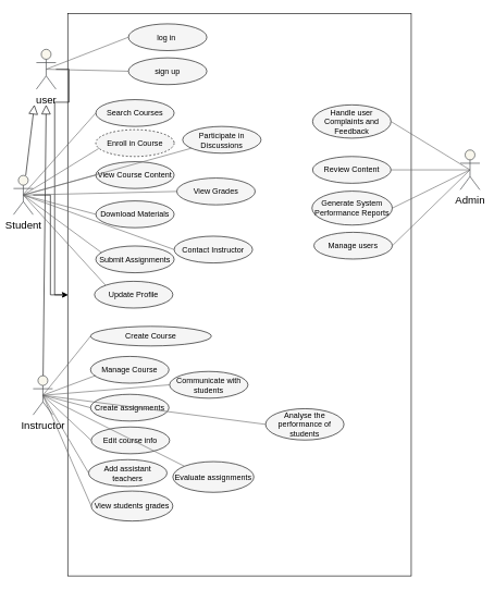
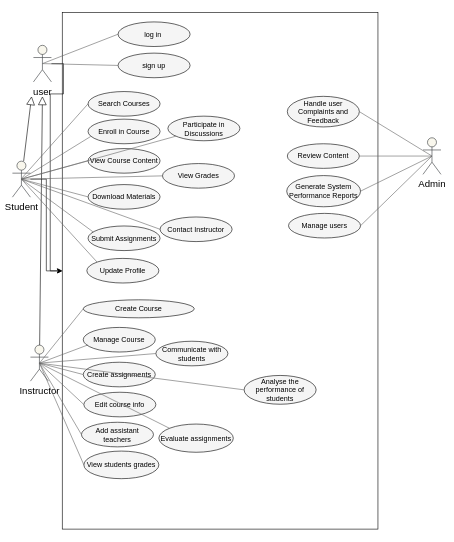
  <mxCell id="0" />
  <mxCell id="1" parent="0" />
  <mxCell id="2" value="" style="edgeStyle=orthogonalEdgeStyle;rounded=0;orthogonalLoop=1;jettySize=auto;html=1;" edge="1" parent="1" source="3" target="7"><mxGeometry relative="1" as="geometry" /></mxCell>
  <mxCell id="3" value="&lt;font style=&quot;font-size: 16px; color: rgb(0, 0, 0);&quot;&gt;user&lt;/font&gt;" style="shape=umlActor;verticalLabelPosition=bottom;verticalAlign=top;html=1;outlineConnect=0;strokeColor=#36393d;fillColor=#f9f7ed;" vertex="1" parent="1"><mxGeometry x="55" y="75" width="30" height="61" as="geometry" /></mxCell>
  <mxCell id="4" value="&lt;font style=&quot;color: rgb(0, 0, 0); font-size: 16px;&quot;&gt;Instructor&lt;/font&gt;" style="shape=umlActor;verticalLabelPosition=bottom;verticalAlign=top;html=1;outlineConnect=0;strokeColor=#36393d;fillColor=#f9f7ed;" vertex="1" parent="1"><mxGeometry x="50" y="574.5" width="30" height="60" as="geometry" /></mxCell>
  <mxCell id="5" value="" style="edgeStyle=orthogonalEdgeStyle;rounded=0;orthogonalLoop=1;jettySize=auto;html=1;" edge="1" parent="1" source="6" target="7"><mxGeometry relative="1" as="geometry" /></mxCell>
  <mxCell id="6" value="&lt;font style=&quot;color: rgb(0, 0, 0); font-size: 16px;&quot;&gt;Student&lt;/font&gt;" style="shape=umlActor;verticalLabelPosition=bottom;verticalAlign=top;html=1;outlineConnect=0;strokeColor=#36393d;fillColor=#f9f7ed;" vertex="1" parent="1"><mxGeometry x="20" y="268" width="30" height="60" as="geometry" /></mxCell>
  <mxCell id="7" value="" style="rounded=0;whiteSpace=wrap;html=1;strokeColor=#000000;fillColor=none;" vertex="1" parent="1"><mxGeometry x="103" y="20.5" width="526" height="860.5" as="geometry" /></mxCell>
  <mxCell id="8" value="" style="endArrow=block;endFill=0;endSize=12;html=1;rounded=0;strokeColor=#000000;" edge="1" parent="1" source="4"><mxGeometry width="160" relative="1" as="geometry"><mxPoint x="244" y="289" as="sourcePoint" /><mxPoint x="70" y="160" as="targetPoint" /></mxGeometry></mxCell>
  <mxCell id="9" value="" style="endArrow=block;endFill=0;endSize=12;html=1;rounded=0;strokeColor=#000000;" edge="1" parent="1" source="6"><mxGeometry width="160" relative="1" as="geometry"><mxPoint x="30" y="468" as="sourcePoint" /><mxPoint x="52" y="160" as="targetPoint" /></mxGeometry></mxCell>
  <mxCell id="10" value="&lt;font style=&quot;color: rgb(0, 0, 0);&quot;&gt;log in&amp;nbsp;&lt;/font&gt;" style="ellipse;whiteSpace=wrap;html=1;fillColor=#f5f5f5;strokeColor=#000000;fontColor=#333333;" vertex="1" parent="1"><mxGeometry x="196" y="36" width="120" height="41" as="geometry" /></mxCell>
  <mxCell id="11" value="&lt;font style=&quot;color: rgb(0, 0, 0);&quot;&gt;sign up&lt;/font&gt;" style="ellipse;whiteSpace=wrap;html=1;fillColor=#f5f5f5;strokeColor=#000000;fontColor=#333333;" vertex="1" parent="1"><mxGeometry x="196" y="88" width="120" height="41" as="geometry" /></mxCell>
  <mxCell id="12" value="" style="endArrow=none;html=1;rounded=0;entryX=0;entryY=0.5;entryDx=0;entryDy=0;exitX=0.5;exitY=0.5;exitDx=0;exitDy=0;exitPerimeter=0;fillColor=#f5f5f5;strokeColor=#666666;" edge="1" parent="1" source="3" target="10"><mxGeometry width="50" height="50" relative="1" as="geometry"><mxPoint x="149" y="120" as="sourcePoint" /><mxPoint x="199" y="70" as="targetPoint" /></mxGeometry></mxCell>
  <mxCell id="13" value="" style="endArrow=none;html=1;rounded=0;entryX=0;entryY=0.5;entryDx=0;entryDy=0;exitX=0.5;exitY=0.5;exitDx=0;exitDy=0;exitPerimeter=0;fillColor=#f5f5f5;strokeColor=#666666;" edge="1" parent="1" source="3" target="11"><mxGeometry width="50" height="50" relative="1" as="geometry"><mxPoint x="111" y="155" as="sourcePoint" /><mxPoint x="237" y="107" as="targetPoint" /></mxGeometry></mxCell>
  <mxCell id="14" value="&lt;font style=&quot;color: rgb(0, 0, 0);&quot;&gt;Search Courses&lt;/font&gt;" style="ellipse;whiteSpace=wrap;html=1;fillColor=#f5f5f5;strokeColor=#000000;fontColor=#333333;" vertex="1" parent="1"><mxGeometry x="146" y="152" width="120" height="41" as="geometry" /></mxCell>
  <mxCell id="15" value="&lt;font style=&quot;color: rgb(0, 0, 0);&quot;&gt;View Grades&lt;/font&gt;" style="ellipse;whiteSpace=wrap;html=1;fillColor=#f5f5f5;strokeColor=#000000;fontColor=#333333;" vertex="1" parent="1"><mxGeometry x="270" y="272" width="120" height="41" as="geometry" /></mxCell>
  <mxCell id="16" value="&lt;font style=&quot;color: rgb(0, 0, 0);&quot;&gt;Update Profile&lt;/font&gt;" style="ellipse;whiteSpace=wrap;html=1;fillColor=#f5f5f5;strokeColor=#000000;fontColor=#333333;" vertex="1" parent="1"><mxGeometry x="144" y="430" width="120" height="41" as="geometry" /></mxCell>
  <mxCell id="17" value="&lt;font style=&quot;color: rgb(0, 0, 0);&quot;&gt;Participate in Discussions&lt;/font&gt;" style="ellipse;whiteSpace=wrap;html=1;fillColor=#f5f5f5;strokeColor=#000000;fontColor=#333333;" vertex="1" parent="1"><mxGeometry x="279" y="193" width="120" height="41" as="geometry" /></mxCell>
  <mxCell id="18" value="&lt;font style=&quot;color: rgb(0, 0, 0);&quot;&gt;Submit Assignments&lt;/font&gt;" style="ellipse;whiteSpace=wrap;html=1;fillColor=#f5f5f5;strokeColor=#000000;fontColor=#333333;" vertex="1" parent="1"><mxGeometry x="146" y="376" width="120" height="41" as="geometry" /></mxCell>
  <mxCell id="19" value="&lt;font style=&quot;color: rgb(0, 0, 0);&quot;&gt;Download Materials&lt;/font&gt;" style="ellipse;whiteSpace=wrap;html=1;fillColor=#f5f5f5;strokeColor=#000000;fontColor=#333333;" vertex="1" parent="1"><mxGeometry x="146" y="307" width="120" height="41" as="geometry" /></mxCell>
  <mxCell id="20" value="&lt;font style=&quot;color: rgb(0, 0, 0);&quot;&gt;Contact Instructor&lt;/font&gt;" style="ellipse;whiteSpace=wrap;html=1;fillColor=#f5f5f5;strokeColor=#000000;fontColor=#333333;" vertex="1" parent="1"><mxGeometry x="266" y="361" width="120" height="41" as="geometry" /></mxCell>
  <mxCell id="21" value="&lt;font style=&quot;color: rgb(0, 0, 0);&quot;&gt;View Course Content&lt;/font&gt;" style="ellipse;whiteSpace=wrap;html=1;fillColor=#f5f5f5;strokeColor=#000000;fontColor=#333333;" vertex="1" parent="1"><mxGeometry x="146" y="247" width="120" height="41" as="geometry" /></mxCell>
- <mxCell id="22" value="&lt;font style=&quot;color: rgb(0, 0, 0);&quot;&gt;Enroll in Course&lt;/font&gt;" style="ellipse;whiteSpace=wrap;html=1;fillColor=#f5f5f5;strokeColor=#000000;fontColor=#333333;dashed=1;" vertex="1" parent="1"><mxGeometry x="146" y="198" width="120" height="41" as="geometry" /></mxCell>
+ <mxCell id="22" value="&lt;font style=&quot;color: rgb(0, 0, 0);&quot;&gt;Enroll in Course&lt;/font&gt;" style="ellipse;whiteSpace=wrap;html=1;fillColor=#f5f5f5;strokeColor=#000000;fontColor=#333333;" vertex="1" parent="1"><mxGeometry x="146" y="198" width="120" height="41" as="geometry" /></mxCell>
  <mxCell id="23" value="" style="endArrow=none;html=1;rounded=0;entryX=0.038;entryY=0.702;entryDx=0;entryDy=0;exitX=0.5;exitY=0.5;exitDx=0;exitDy=0;exitPerimeter=0;fillColor=#f5f5f5;strokeColor=#666666;entryPerimeter=0;" edge="1" parent="1" source="6" target="22"><mxGeometry width="50" height="50" relative="1" as="geometry"><mxPoint x="60" y="307" as="sourcePoint" /><mxPoint x="186" y="310" as="targetPoint" /></mxGeometry></mxCell>
  <mxCell id="24" value="" style="endArrow=none;html=1;rounded=0;entryX=0;entryY=0.5;entryDx=0;entryDy=0;exitX=0.5;exitY=0.483;exitDx=0;exitDy=0;exitPerimeter=0;fillColor=#f5f5f5;strokeColor=#666666;" edge="1" parent="1" source="6" target="14"><mxGeometry width="50" height="50" relative="1" as="geometry"><mxPoint x="38" y="300" as="sourcePoint" /><mxPoint x="164" y="303" as="targetPoint" /></mxGeometry></mxCell>
  <mxCell id="25" value="" style="endArrow=none;html=1;rounded=0;entryX=0;entryY=0.5;entryDx=0;entryDy=0;exitX=0.5;exitY=0.5;exitDx=0;exitDy=0;exitPerimeter=0;fillColor=#f5f5f5;strokeColor=#666666;" edge="1" parent="1" source="6" target="21"><mxGeometry width="50" height="50" relative="1" as="geometry"><mxPoint x="87" y="379" as="sourcePoint" /><mxPoint x="203" y="308" as="targetPoint" /></mxGeometry></mxCell>
  <mxCell id="26" value="" style="endArrow=none;html=1;rounded=0;entryX=0;entryY=0.5;entryDx=0;entryDy=0;exitX=0.5;exitY=0.5;exitDx=0;exitDy=0;exitPerimeter=0;fillColor=#f5f5f5;strokeColor=#666666;" edge="1" parent="1" source="6" target="15"><mxGeometry width="50" height="50" relative="1" as="geometry"><mxPoint x="88" y="325" as="sourcePoint" /><mxPoint x="199" y="295" as="targetPoint" /></mxGeometry></mxCell>
  <mxCell id="27" value="" style="endArrow=none;html=1;rounded=0;entryX=0;entryY=0.5;entryDx=0;entryDy=0;exitX=0.5;exitY=0.5;exitDx=0;exitDy=0;exitPerimeter=0;fillColor=#f5f5f5;strokeColor=#666666;" edge="1" parent="1" source="6" target="19"><mxGeometry width="50" height="50" relative="1" as="geometry"><mxPoint x="84" y="359" as="sourcePoint" /><mxPoint x="195" y="329" as="targetPoint" /></mxGeometry></mxCell>
  <mxCell id="28" value="" style="endArrow=none;html=1;rounded=0;entryX=0;entryY=0.5;entryDx=0;entryDy=0;exitX=0.5;exitY=0.5;exitDx=0;exitDy=0;exitPerimeter=0;fillColor=#f5f5f5;strokeColor=#666666;" edge="1" parent="1" source="6" target="20"><mxGeometry width="50" height="50" relative="1" as="geometry"><mxPoint x="77" y="343" as="sourcePoint" /><mxPoint x="188" y="373" as="targetPoint" /></mxGeometry></mxCell>
  <mxCell id="29" value="" style="endArrow=none;html=1;rounded=0;entryX=0.072;entryY=0.244;entryDx=0;entryDy=0;exitX=0.5;exitY=0.5;exitDx=0;exitDy=0;exitPerimeter=0;fillColor=#f5f5f5;strokeColor=#666666;entryPerimeter=0;" edge="1" parent="1" source="6" target="18"><mxGeometry width="50" height="50" relative="1" as="geometry"><mxPoint x="76" y="370" as="sourcePoint" /><mxPoint x="187" y="400" as="targetPoint" /></mxGeometry></mxCell>
  <mxCell id="30" value="" style="endArrow=none;html=1;rounded=0;entryX=0;entryY=0;entryDx=0;entryDy=0;exitX=0.5;exitY=0.5;exitDx=0;exitDy=0;exitPerimeter=0;fillColor=#f5f5f5;strokeColor=#666666;" edge="1" parent="1" source="6" target="16"><mxGeometry width="50" height="50" relative="1" as="geometry"><mxPoint x="83" y="435" as="sourcePoint" /><mxPoint x="194" y="465" as="targetPoint" /></mxGeometry></mxCell>
  <mxCell id="31" value="" style="endArrow=none;html=1;rounded=0;exitX=0.5;exitY=0.5;exitDx=0;exitDy=0;exitPerimeter=0;fillColor=#f5f5f5;strokeColor=#666666;" edge="1" parent="1" source="6" target="17"><mxGeometry width="50" height="50" relative="1" as="geometry"><mxPoint x="40" y="371" as="sourcePoint" /><mxPoint x="151" y="401" as="targetPoint" /></mxGeometry></mxCell>
  <mxCell id="32" value="&lt;font style=&quot;color: rgb(0, 0, 0);&quot;&gt;Evaluate assignments&lt;/font&gt;" style="ellipse;whiteSpace=wrap;html=1;fillColor=#f5f5f5;strokeColor=#000000;fontColor=#333333;" vertex="1" parent="1"><mxGeometry x="264" y="706" width="124" height="47" as="geometry" /></mxCell>
  <mxCell id="33" value="&lt;font style=&quot;color: rgb(0, 0, 0);&quot;&gt;View students grades&lt;/font&gt;" style="ellipse;whiteSpace=wrap;html=1;fillColor=#f5f5f5;strokeColor=#000000;fontColor=#333333;" vertex="1" parent="1"><mxGeometry x="139" y="751" width="125" height="46" as="geometry" /></mxCell>
  <mxCell id="34" value="&lt;font style=&quot;color: rgb(0, 0, 0);&quot;&gt;Analyse the performance of students&lt;/font&gt;" style="ellipse;whiteSpace=wrap;html=1;fillColor=#f5f5f5;strokeColor=#000000;fontColor=#333333;" vertex="1" parent="1"><mxGeometry x="406" y="625" width="120" height="48" as="geometry" /></mxCell>
  <mxCell id="35" value="&lt;font style=&quot;color: rgb(0, 0, 0);&quot;&gt;Add assistant teachers&lt;/font&gt;" style="ellipse;whiteSpace=wrap;html=1;fillColor=#f5f5f5;strokeColor=#000000;fontColor=#333333;" vertex="1" parent="1"><mxGeometry x="135" y="703" width="120" height="41" as="geometry" /></mxCell>
  <mxCell id="36" value="&lt;font style=&quot;color: rgb(0, 0, 0);&quot;&gt;Edit course info&lt;/font&gt;" style="ellipse;whiteSpace=wrap;html=1;fillColor=#f5f5f5;strokeColor=#000000;fontColor=#333333;" vertex="1" parent="1"><mxGeometry x="139" y="653" width="120" height="41" as="geometry" /></mxCell>
  <mxCell id="37" value="&lt;font style=&quot;color: rgb(0, 0, 0);&quot;&gt;Communicate with students&lt;/font&gt;" style="ellipse;whiteSpace=wrap;html=1;fillColor=#f5f5f5;strokeColor=#000000;fontColor=#333333;" vertex="1" parent="1"><mxGeometry x="259" y="568" width="120" height="41" as="geometry" /></mxCell>
  <mxCell id="38" value="&lt;font style=&quot;color: rgb(0, 0, 0);&quot;&gt;Create assignments&lt;/font&gt;" style="ellipse;whiteSpace=wrap;html=1;fillColor=#f5f5f5;strokeColor=#000000;fontColor=#333333;" vertex="1" parent="1"><mxGeometry x="138" y="603" width="120" height="41" as="geometry" /></mxCell>
  <mxCell id="39" value="&lt;font style=&quot;color: rgb(0, 0, 0);&quot;&gt;Manage Course&lt;/font&gt;" style="ellipse;whiteSpace=wrap;html=1;fillColor=#f5f5f5;strokeColor=#000000;fontColor=#333333;" vertex="1" parent="1"><mxGeometry x="138" y="545" width="120" height="41" as="geometry" /></mxCell>
  <mxCell id="40" value="&lt;font style=&quot;color: rgb(0, 0, 0);&quot;&gt;Create Course&lt;/font&gt;" style="ellipse;whiteSpace=wrap;html=1;fillColor=#f5f5f5;strokeColor=#000000;fontColor=#333333;" vertex="1" parent="1"><mxGeometry x="138" y="499" width="185" height="30" as="geometry" /></mxCell>
  <mxCell id="41" value="" style="endArrow=none;html=1;rounded=0;entryX=0;entryY=0.5;entryDx=0;entryDy=0;exitX=0.5;exitY=0.5;exitDx=0;exitDy=0;exitPerimeter=0;fillColor=#f5f5f5;strokeColor=#666666;" edge="1" parent="1" source="4" target="40"><mxGeometry width="50" height="50" relative="1" as="geometry"><mxPoint x="407" y="520" as="sourcePoint" /><mxPoint x="533" y="658" as="targetPoint" /></mxGeometry></mxCell>
  <mxCell id="42" value="" style="endArrow=none;html=1;rounded=0;entryX=0.065;entryY=0.712;entryDx=0;entryDy=0;exitX=0.5;exitY=0.5;exitDx=0;exitDy=0;exitPerimeter=0;fillColor=#f5f5f5;strokeColor=#666666;entryPerimeter=0;" edge="1" parent="1" source="4" target="39"><mxGeometry width="50" height="50" relative="1" as="geometry"><mxPoint x="87" y="621" as="sourcePoint" /><mxPoint x="213" y="759" as="targetPoint" /></mxGeometry></mxCell>
  <mxCell id="43" value="" style="endArrow=none;html=1;rounded=0;exitX=0.5;exitY=0.5;exitDx=0;exitDy=0;exitPerimeter=0;fillColor=#f5f5f5;strokeColor=#666666;entryX=0;entryY=0.5;entryDx=0;entryDy=0;" edge="1" parent="1" source="4" target="37"><mxGeometry width="50" height="50" relative="1" as="geometry"><mxPoint x="65" y="611" as="sourcePoint" /><mxPoint x="146" y="580" as="targetPoint" /></mxGeometry></mxCell>
  <mxCell id="44" value="" style="endArrow=none;html=1;rounded=0;exitX=0.5;exitY=0.5;exitDx=0;exitDy=0;exitPerimeter=0;fillColor=#f5f5f5;strokeColor=#666666;entryX=0;entryY=0.5;entryDx=0;entryDy=0;" edge="1" parent="1" source="4" target="38"><mxGeometry width="50" height="50" relative="1" as="geometry"><mxPoint x="113" y="625" as="sourcePoint" /><mxPoint x="307" y="609" as="targetPoint" /></mxGeometry></mxCell>
  <mxCell id="45" value="" style="endArrow=none;html=1;rounded=0;exitX=0.5;exitY=0.5;exitDx=0;exitDy=0;exitPerimeter=0;fillColor=#f5f5f5;strokeColor=#666666;entryX=0;entryY=0.5;entryDx=0;entryDy=0;" edge="1" parent="1" source="4" target="36"><mxGeometry width="50" height="50" relative="1" as="geometry"><mxPoint x="85" y="645" as="sourcePoint" /><mxPoint x="279" y="629" as="targetPoint" /></mxGeometry></mxCell>
  <mxCell id="46" value="" style="endArrow=none;html=1;rounded=0;exitX=0.5;exitY=0.5;exitDx=0;exitDy=0;exitPerimeter=0;fillColor=#f5f5f5;strokeColor=#666666;entryX=0;entryY=0.5;entryDx=0;entryDy=0;" edge="1" parent="1" source="4" target="34"><mxGeometry width="50" height="50" relative="1" as="geometry"><mxPoint x="53" y="708" as="sourcePoint" /><mxPoint x="247" y="692" as="targetPoint" /></mxGeometry></mxCell>
  <mxCell id="47" value="" style="endArrow=none;html=1;rounded=0;exitX=0.5;exitY=0.5;exitDx=0;exitDy=0;exitPerimeter=0;fillColor=#f5f5f5;strokeColor=#666666;entryX=0;entryY=0.5;entryDx=0;entryDy=0;" edge="1" parent="1" source="4" target="35"><mxGeometry width="50" height="50" relative="1" as="geometry"><mxPoint x="62" y="733" as="sourcePoint" /><mxPoint x="256" y="717" as="targetPoint" /></mxGeometry></mxCell>
  <mxCell id="48" value="" style="endArrow=none;html=1;rounded=0;exitX=0.5;exitY=0.5;exitDx=0;exitDy=0;exitPerimeter=0;fillColor=#f5f5f5;strokeColor=#666666;entryX=0;entryY=0;entryDx=0;entryDy=0;" edge="1" parent="1" source="4" target="32"><mxGeometry width="50" height="50" relative="1" as="geometry"><mxPoint x="88" y="750" as="sourcePoint" /><mxPoint x="282" y="734" as="targetPoint" /></mxGeometry></mxCell>
  <mxCell id="49" value="" style="endArrow=none;html=1;rounded=0;exitX=0.5;exitY=0.5;exitDx=0;exitDy=0;exitPerimeter=0;fillColor=#f5f5f5;strokeColor=#666666;entryX=0;entryY=0.5;entryDx=0;entryDy=0;" edge="1" parent="1" source="4" target="33"><mxGeometry width="50" height="50" relative="1" as="geometry"><mxPoint x="61" y="766" as="sourcePoint" /><mxPoint x="255" y="750" as="targetPoint" /></mxGeometry></mxCell>
  <mxCell id="50" value="&lt;font style=&quot;font-size: 16px; color: rgb(0, 0, 0);&quot;&gt;Admin&lt;/font&gt;" style="shape=umlActor;verticalLabelPosition=bottom;verticalAlign=top;html=1;outlineConnect=0;strokeColor=#36393d;fillColor=#f9f7ed;" vertex="1" parent="1"><mxGeometry x="704" y="229" width="30" height="61" as="geometry" /></mxCell>
  <mxCell id="51" value="&lt;font style=&quot;color: rgb(0, 0, 0);&quot;&gt;Generate System Performance Reports&lt;/font&gt;" style="ellipse;whiteSpace=wrap;html=1;fillColor=#f5f5f5;strokeColor=#000000;fontColor=#333333;" vertex="1" parent="1"><mxGeometry x="477" y="292" width="123" height="52" as="geometry" /></mxCell>
  <mxCell id="52" value="&lt;font style=&quot;color: rgb(0, 0, 0);&quot;&gt;Handle user Complaints and Feedback&lt;/font&gt;" style="ellipse;whiteSpace=wrap;html=1;fillColor=#f5f5f5;strokeColor=#000000;fontColor=#333333;" vertex="1" parent="1"><mxGeometry x="478" y="160" width="120" height="51" as="geometry" /></mxCell>
  <mxCell id="53" value="&lt;font style=&quot;color: rgb(0, 0, 0);&quot;&gt;Review Content&lt;/font&gt;" style="ellipse;whiteSpace=wrap;html=1;fillColor=#f5f5f5;strokeColor=#000000;fontColor=#333333;" vertex="1" parent="1"><mxGeometry x="478" y="239" width="120" height="41" as="geometry" /></mxCell>
  <mxCell id="54" value="&lt;font style=&quot;color: rgb(0, 0, 0);&quot;&gt;Manage users&lt;/font&gt;" style="ellipse;whiteSpace=wrap;html=1;fillColor=#f5f5f5;strokeColor=#000000;fontColor=#333333;" vertex="1" parent="1"><mxGeometry x="480" y="355" width="120" height="41" as="geometry" /></mxCell>
  <mxCell id="55" value="" style="endArrow=none;html=1;rounded=0;entryX=0.5;entryY=0.5;entryDx=0;entryDy=0;exitX=1;exitY=0.5;exitDx=0;exitDy=0;fillColor=#f5f5f5;strokeColor=#666666;entryPerimeter=0;" edge="1" parent="1" source="54" target="50"><mxGeometry width="50" height="50" relative="1" as="geometry"><mxPoint x="646" y="339" as="sourcePoint" /><mxPoint x="719" y="254" as="targetPoint" /></mxGeometry></mxCell>
  <mxCell id="56" value="" style="endArrow=none;html=1;rounded=0;entryX=0.5;entryY=0.5;entryDx=0;entryDy=0;exitX=1;exitY=0.5;exitDx=0;exitDy=0;fillColor=#f5f5f5;strokeColor=#666666;entryPerimeter=0;" edge="1" parent="1" source="53" target="50"><mxGeometry width="50" height="50" relative="1" as="geometry"><mxPoint x="619" y="270" as="sourcePoint" /><mxPoint x="740" y="341" as="targetPoint" /></mxGeometry></mxCell>
  <mxCell id="57" value="" style="endArrow=none;html=1;rounded=0;entryX=0.5;entryY=0.5;entryDx=0;entryDy=0;exitX=1;exitY=0.5;exitDx=0;exitDy=0;fillColor=#f5f5f5;strokeColor=#666666;entryPerimeter=0;" edge="1" parent="1" source="51" target="50"><mxGeometry width="50" height="50" relative="1" as="geometry"><mxPoint x="644" y="291" as="sourcePoint" /><mxPoint x="765" y="291" as="targetPoint" /></mxGeometry></mxCell>
  <mxCell id="58" value="" style="endArrow=none;html=1;rounded=0;entryX=0.5;entryY=0.5;entryDx=0;entryDy=0;exitX=1;exitY=0.5;exitDx=0;exitDy=0;fillColor=#f5f5f5;strokeColor=#666666;entryPerimeter=0;" edge="1" parent="1" source="52" target="50"><mxGeometry width="50" height="50" relative="1" as="geometry"><mxPoint x="607" y="389" as="sourcePoint" /><mxPoint x="726" y="336" as="targetPoint" /></mxGeometry></mxCell>
